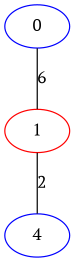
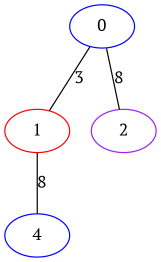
  graph {
    fontname="PT Serif"
    node [color=blue fontname="PT Serif" weight=1]
    edge [fontname="PT Serif"]
    0
    1 [color=red]
+   2 [color=purple weight=4]
    4 [weight=3]
-   0 -- 1 [label=6]
-   1 -- 4 [label=2]
+   0 -- 1 [label=3]
+   0 -- 2 [label=8]
+   1 -- 4 [label=8]
  }
